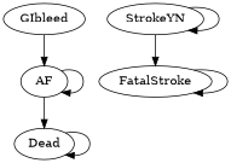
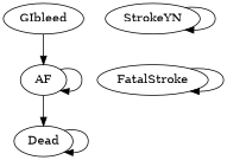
  digraph {
    rankdir=TB
    AF
    Dead
    GIbleed
    FatalStroke
    StrokeYN
    AF -> AF
    AF -> Dead
    Dead -> Dead
    GIbleed -> AF
    FatalStroke -> FatalStroke
-   StrokeYN -> FatalStroke
    StrokeYN -> StrokeYN
  }
